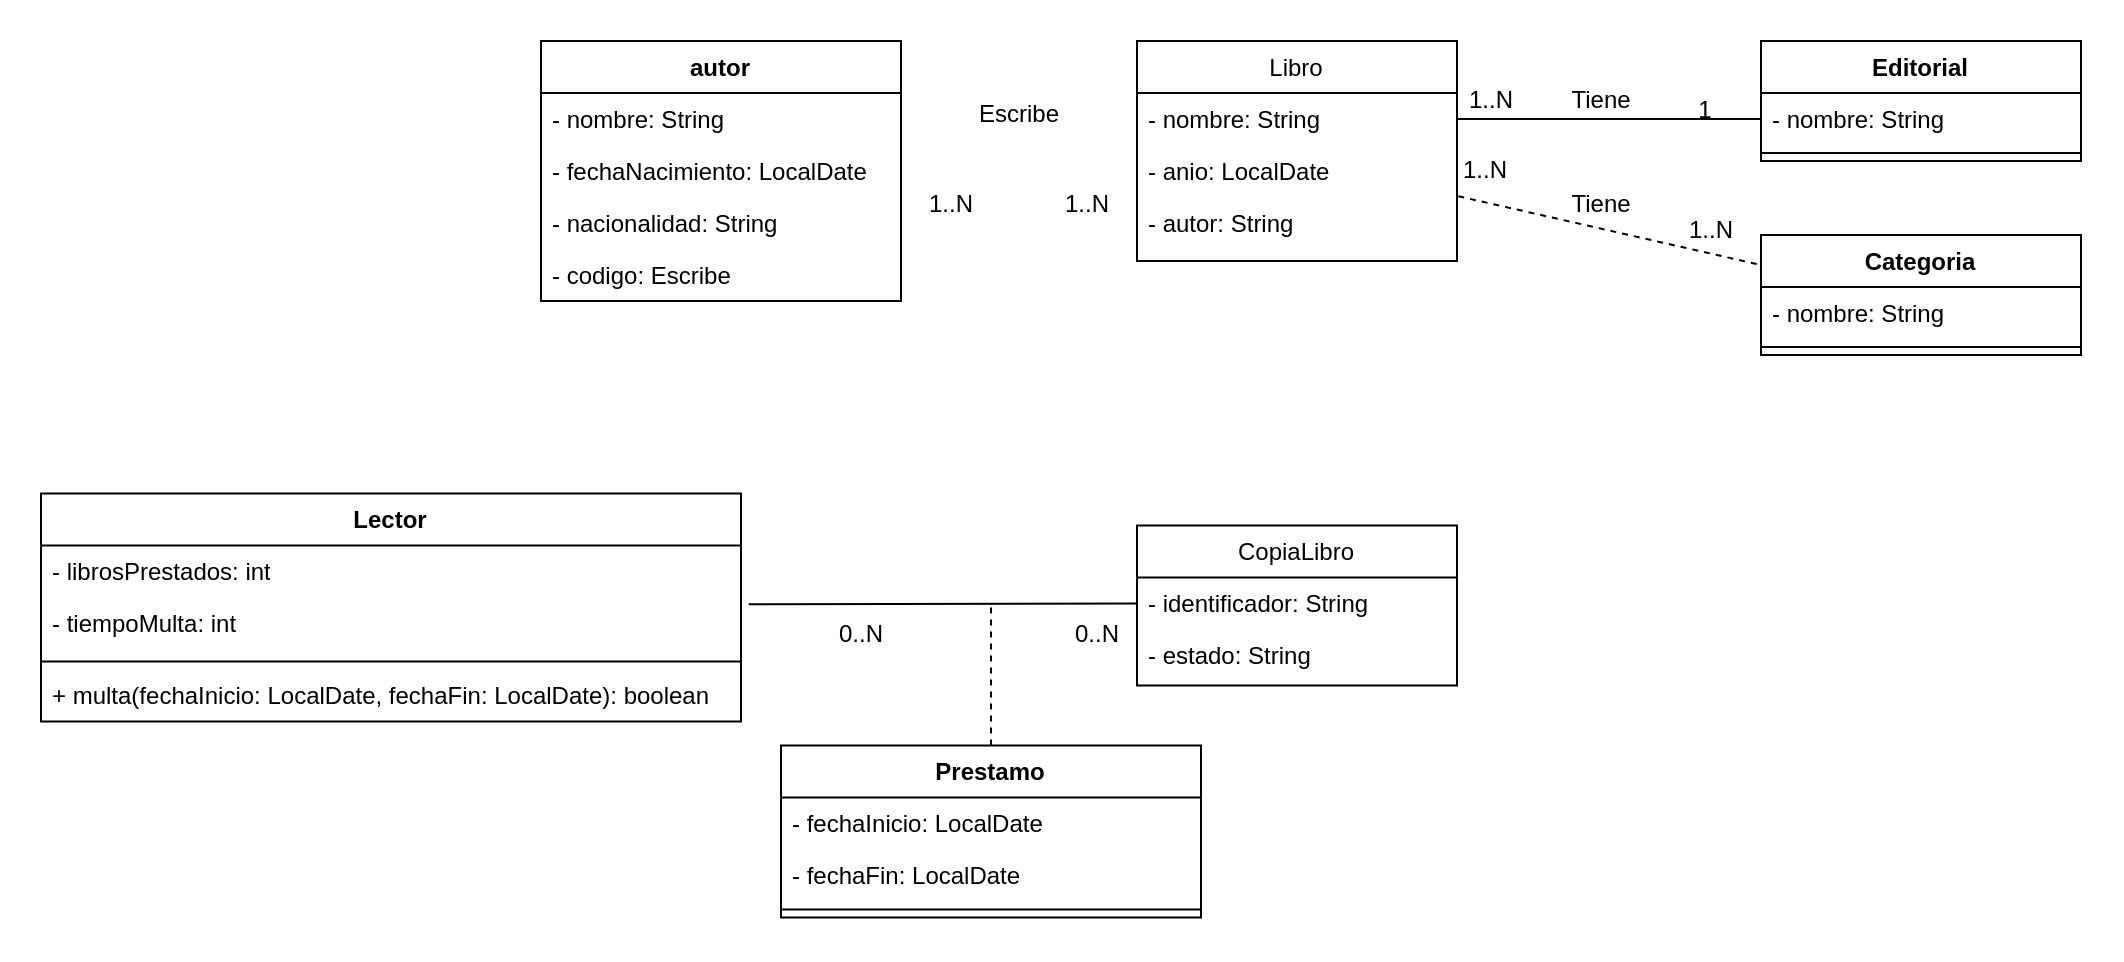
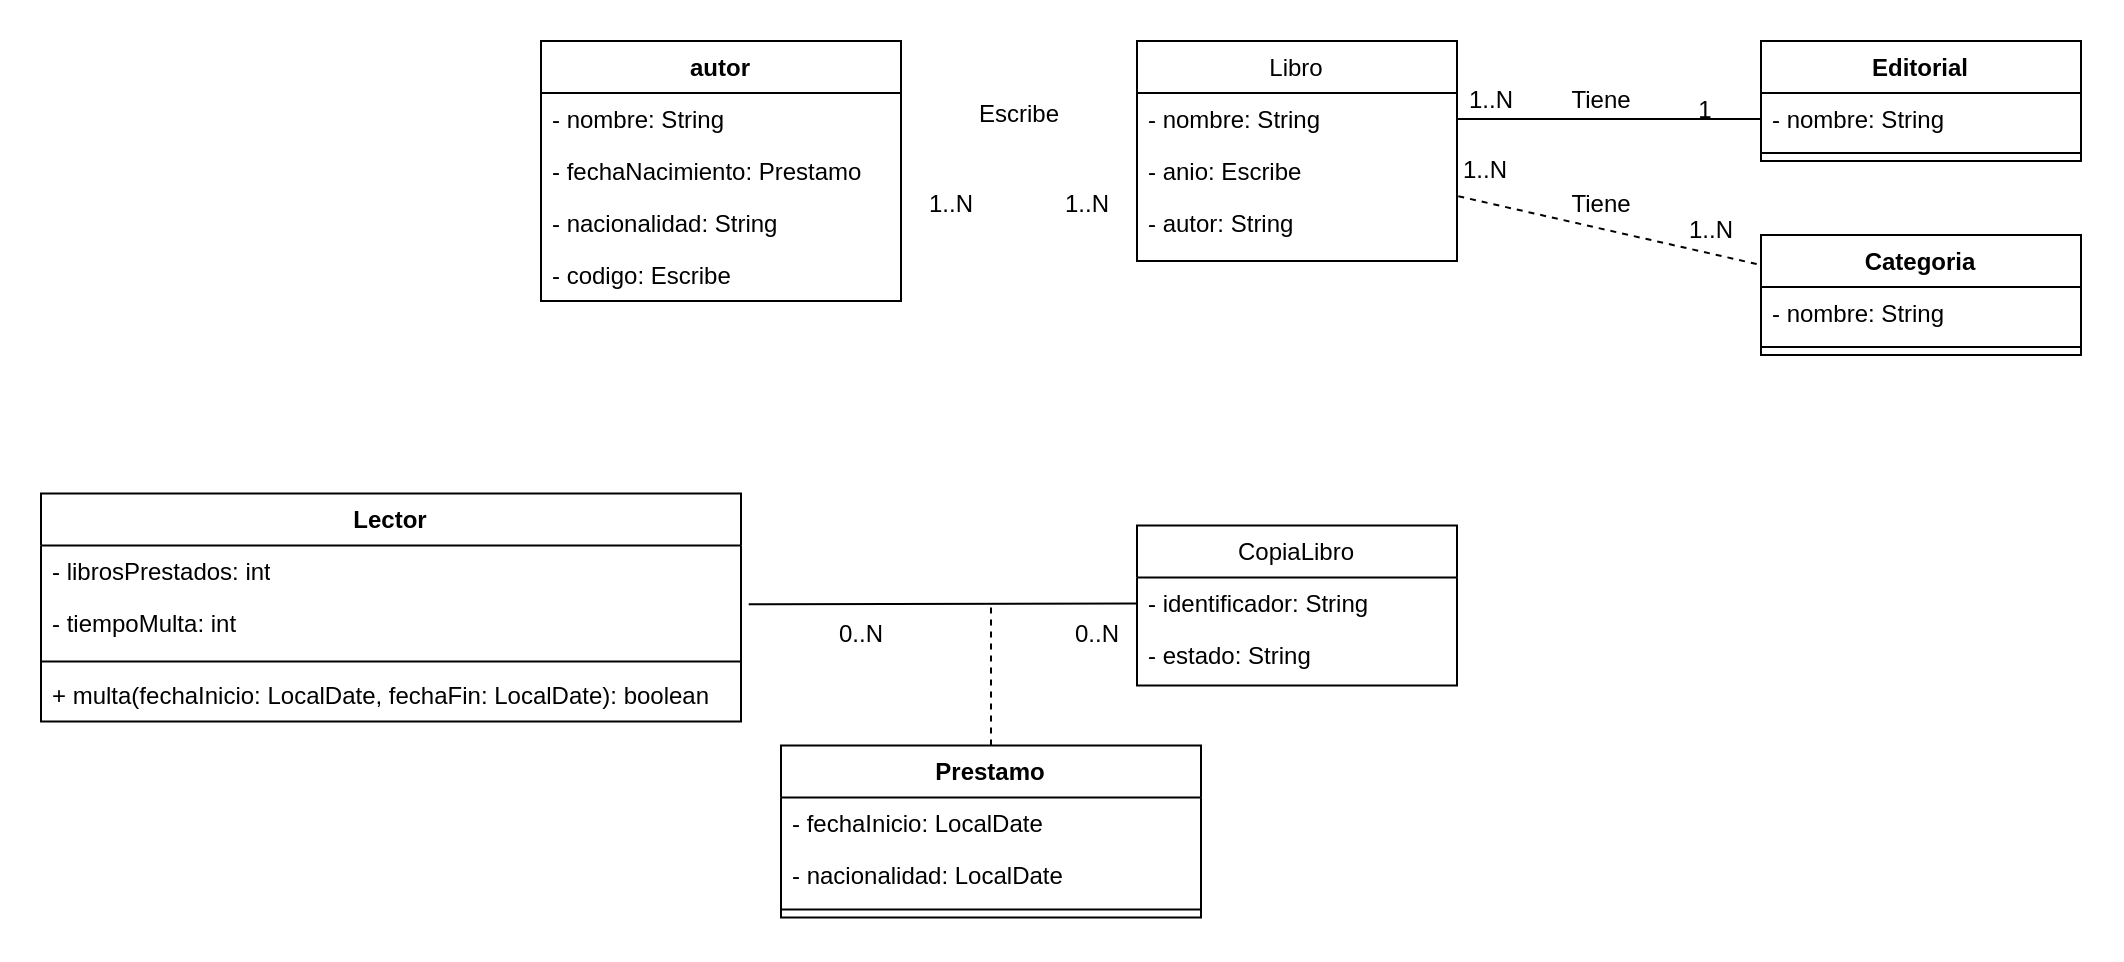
  <mxCell id="0" />
  <mxCell id="1" parent="0" />
  <mxCell id="2" value="Libro" style="swimlane;fontStyle=0;align=center;verticalAlign=top;childLayout=stackLayout;horizontal=1;startSize=26;horizontalStack=0;resizeParent=1;resizeLast=0;collapsible=1;marginBottom=0;rounded=0;shadow=0;strokeWidth=1;" parent="1" vertex="1"><mxGeometry x="568" y="20" width="160" height="110" as="geometry"><mxRectangle x="550" y="140" width="160" height="26" as="alternateBounds" /></mxGeometry></mxCell>
  <mxCell id="3" value="- nombre: String  " style="text;align=left;verticalAlign=top;spacingLeft=4;spacingRight=4;overflow=hidden;rotatable=0;points=[[0,0.5],[1,0.5]];portConstraint=eastwest;" parent="2" vertex="1"><mxGeometry y="26" width="160" height="26" as="geometry" /></mxCell>
- <mxCell id="4" value="- anio: LocalDate " style="text;align=left;verticalAlign=top;spacingLeft=4;spacingRight=4;overflow=hidden;rotatable=0;points=[[0,0.5],[1,0.5]];portConstraint=eastwest;" parent="2" vertex="1"><mxGeometry y="52" width="160" height="26" as="geometry" /></mxCell>
+ <mxCell id="4" value="- anio: Escribe " style="text;align=left;verticalAlign=top;spacingLeft=4;spacingRight=4;overflow=hidden;rotatable=0;points=[[0,0.5],[1,0.5]];portConstraint=eastwest;" parent="2" vertex="1"><mxGeometry y="52" width="160" height="26" as="geometry" /></mxCell>
  <mxCell id="5" value="- autor: String  " style="text;align=left;verticalAlign=top;spacingLeft=4;spacingRight=4;overflow=hidden;rotatable=0;points=[[0,0.5],[1,0.5]];portConstraint=eastwest;" parent="2" vertex="1"><mxGeometry y="78" width="160" height="26" as="geometry" /></mxCell>
  <mxCell id="6" value="autor" style="swimlane;fontStyle=1;align=center;verticalAlign=top;childLayout=stackLayout;horizontal=1;startSize=26;horizontalStack=0;resizeParent=1;resizeParentMax=0;resizeLast=0;collapsible=1;marginBottom=0;whiteSpace=wrap;html=1;" parent="1" vertex="1"><mxGeometry x="270" y="20" width="180" height="130" as="geometry" /></mxCell>
  <mxCell id="7" value="- nombre: String" style="text;strokeColor=none;fillColor=none;align=left;verticalAlign=top;spacingLeft=4;spacingRight=4;overflow=hidden;rotatable=0;points=[[0,0.5],[1,0.5]];portConstraint=eastwest;whiteSpace=wrap;html=1;" parent="6" vertex="1"><mxGeometry y="26" width="180" height="26" as="geometry" /></mxCell>
- <mxCell id="8" value="- fechaNacimiento: LocalDate" style="text;strokeColor=none;fillColor=none;align=left;verticalAlign=top;spacingLeft=4;spacingRight=4;overflow=hidden;rotatable=0;points=[[0,0.5],[1,0.5]];portConstraint=eastwest;whiteSpace=wrap;html=1;" parent="6" vertex="1"><mxGeometry y="52" width="180" height="26" as="geometry" /></mxCell>
+ <mxCell id="8" value="- fechaNacimiento: Prestamo" style="text;strokeColor=none;fillColor=none;align=left;verticalAlign=top;spacingLeft=4;spacingRight=4;overflow=hidden;rotatable=0;points=[[0,0.5],[1,0.5]];portConstraint=eastwest;whiteSpace=wrap;html=1;" parent="6" vertex="1"><mxGeometry y="52" width="180" height="26" as="geometry" /></mxCell>
  <mxCell id="9" value="- nacionalidad: String" style="text;strokeColor=none;fillColor=none;align=left;verticalAlign=top;spacingLeft=4;spacingRight=4;overflow=hidden;rotatable=0;points=[[0,0.5],[1,0.5]];portConstraint=eastwest;whiteSpace=wrap;html=1;" parent="6" vertex="1"><mxGeometry y="78" width="180" height="26" as="geometry" /></mxCell>
  <mxCell id="10" value="- codigo: Escribe" style="text;strokeColor=none;fillColor=none;align=left;verticalAlign=top;spacingLeft=4;spacingRight=4;overflow=hidden;rotatable=0;points=[[0,0.5],[1,0.5]];portConstraint=eastwest;whiteSpace=wrap;html=1;" parent="6" vertex="1"><mxGeometry y="104" width="180" height="26" as="geometry" /></mxCell>
  <mxCell id="11" value="CopiaLibro" style="swimlane;fontStyle=0;align=center;verticalAlign=top;childLayout=stackLayout;horizontal=1;startSize=26;horizontalStack=0;resizeParent=1;resizeLast=0;collapsible=1;marginBottom=0;rounded=0;shadow=0;strokeWidth=1;" parent="1" vertex="1"><mxGeometry x="568" y="262.23" width="160" height="80" as="geometry"><mxRectangle x="550" y="140" width="160" height="26" as="alternateBounds" /></mxGeometry></mxCell>
  <mxCell id="12" value="- identificador: String  " style="text;align=left;verticalAlign=top;spacingLeft=4;spacingRight=4;overflow=hidden;rotatable=0;points=[[0,0.5],[1,0.5]];portConstraint=eastwest;" parent="11" vertex="1"><mxGeometry y="26" width="160" height="26" as="geometry" /></mxCell>
  <mxCell id="13" value="- estado: String" style="text;align=left;verticalAlign=top;spacingLeft=4;spacingRight=4;overflow=hidden;rotatable=0;points=[[0,0.5],[1,0.5]];portConstraint=eastwest;" parent="11" vertex="1"><mxGeometry y="52" width="160" height="26" as="geometry" /></mxCell>
  <mxCell id="14" value="Lector" style="swimlane;fontStyle=1;align=center;verticalAlign=top;childLayout=stackLayout;horizontal=1;startSize=26;horizontalStack=0;resizeParent=1;resizeParentMax=0;resizeLast=0;collapsible=1;marginBottom=0;whiteSpace=wrap;html=1;" parent="1" vertex="1"><mxGeometry x="20" y="246.23" width="350" height="114" as="geometry" /></mxCell>
  <mxCell id="15" value="- librosPrestados: int" style="text;strokeColor=none;fillColor=none;align=left;verticalAlign=top;spacingLeft=4;spacingRight=4;overflow=hidden;rotatable=0;points=[[0,0.5],[1,0.5]];portConstraint=eastwest;whiteSpace=wrap;html=1;" parent="14" vertex="1"><mxGeometry y="26" width="350" height="26" as="geometry" /></mxCell>
  <mxCell id="16" value="- tiempoMulta: int" style="text;strokeColor=none;fillColor=none;align=left;verticalAlign=top;spacingLeft=4;spacingRight=4;overflow=hidden;rotatable=0;points=[[0,0.5],[1,0.5]];portConstraint=eastwest;whiteSpace=wrap;html=1;" vertex="1" parent="14"><mxGeometry y="52" width="350" height="28" as="geometry" /></mxCell>
  <mxCell id="17" value="" style="line;strokeWidth=1;fillColor=none;align=left;verticalAlign=middle;spacingTop=-1;spacingLeft=3;spacingRight=3;rotatable=0;labelPosition=right;points=[];portConstraint=eastwest;strokeColor=inherit;" parent="14" vertex="1"><mxGeometry y="80" width="350" height="8" as="geometry" /></mxCell>
  <mxCell id="18" value="+ multa(fechaInicio: LocalDate, fechaFin: LocalDate): boolean" style="text;strokeColor=none;fillColor=none;align=left;verticalAlign=top;spacingLeft=4;spacingRight=4;overflow=hidden;rotatable=0;points=[[0,0.5],[1,0.5]];portConstraint=eastwest;whiteSpace=wrap;html=1;" parent="14" vertex="1"><mxGeometry y="88" width="350" height="26" as="geometry" /></mxCell>
  <mxCell id="19" value="Escribe" style="text;html=1;align=center;verticalAlign=middle;resizable=0;points=[];autosize=1;strokeColor=none;fillColor=none;" parent="1" vertex="1"><mxGeometry x="479" y="42" width="60" height="30" as="geometry" /></mxCell>
  <mxCell id="20" value="1..N" style="text;html=1;align=center;verticalAlign=middle;resizable=0;points=[];autosize=1;strokeColor=none;fillColor=none;" parent="1" vertex="1"><mxGeometry x="518" y="87" width="50" height="30" as="geometry" /></mxCell>
  <mxCell id="21" value="1..N" style="text;html=1;align=center;verticalAlign=middle;resizable=0;points=[];autosize=1;strokeColor=none;fillColor=none;" parent="1" vertex="1"><mxGeometry x="450" y="87" width="50" height="30" as="geometry" /></mxCell>
  <mxCell id="22" value="Prestamo" style="swimlane;fontStyle=1;align=center;verticalAlign=top;childLayout=stackLayout;horizontal=1;startSize=26;horizontalStack=0;resizeParent=1;resizeParentMax=0;resizeLast=0;collapsible=1;marginBottom=0;whiteSpace=wrap;html=1;" parent="1" vertex="1"><mxGeometry x="390" y="372.23" width="210" height="86" as="geometry" /></mxCell>
  <mxCell id="23" value="- fechaInicio: LocalDate" style="text;strokeColor=none;fillColor=none;align=left;verticalAlign=top;spacingLeft=4;spacingRight=4;overflow=hidden;rotatable=0;points=[[0,0.5],[1,0.5]];portConstraint=eastwest;whiteSpace=wrap;html=1;" parent="22" vertex="1"><mxGeometry y="26" width="210" height="26" as="geometry" /></mxCell>
- <mxCell id="24" value="- fechaFin: LocalDate" style="text;strokeColor=none;fillColor=none;align=left;verticalAlign=top;spacingLeft=4;spacingRight=4;overflow=hidden;rotatable=0;points=[[0,0.5],[1,0.5]];portConstraint=eastwest;whiteSpace=wrap;html=1;" vertex="1" parent="22"><mxGeometry y="52" width="210" height="26" as="geometry" /></mxCell>
+ <mxCell id="24" value="- nacionalidad: LocalDate" style="text;strokeColor=none;fillColor=none;align=left;verticalAlign=top;spacingLeft=4;spacingRight=4;overflow=hidden;rotatable=0;points=[[0,0.5],[1,0.5]];portConstraint=eastwest;whiteSpace=wrap;html=1;" vertex="1" parent="22"><mxGeometry y="52" width="210" height="26" as="geometry" /></mxCell>
  <mxCell id="25" value="" style="line;strokeWidth=1;fillColor=none;align=left;verticalAlign=middle;spacingTop=-1;spacingLeft=3;spacingRight=3;rotatable=0;labelPosition=right;points=[];portConstraint=eastwest;strokeColor=inherit;" parent="22" vertex="1"><mxGeometry y="78" width="210" height="8" as="geometry" /></mxCell>
  <mxCell id="26" value="" style="endArrow=none;html=1;rounded=0;exitX=1.011;exitY=0.121;exitDx=0;exitDy=0;entryX=0;entryY=0.5;entryDx=0;entryDy=0;exitPerimeter=0;" parent="1" target="12" edge="1"><mxGeometry width="50" height="50" relative="1" as="geometry"><mxPoint x="373.85" y="301.618" as="sourcePoint" /><mxPoint x="538" y="300.23" as="targetPoint" /></mxGeometry></mxCell>
  <mxCell id="27" value="0..N" style="text;html=1;align=center;verticalAlign=middle;resizable=0;points=[];autosize=1;strokeColor=none;fillColor=none;" parent="1" vertex="1"><mxGeometry x="523" y="302.23" width="50" height="30" as="geometry" /></mxCell>
  <mxCell id="28" value="0..N" style="text;html=1;align=center;verticalAlign=middle;resizable=0;points=[];autosize=1;strokeColor=none;fillColor=none;" parent="1" vertex="1"><mxGeometry x="405" y="302.23" width="50" height="30" as="geometry" /></mxCell>
  <mxCell id="29" value="" style="endArrow=none;dashed=1;html=1;rounded=0;exitX=0.5;exitY=0;exitDx=0;exitDy=0;" parent="1" source="22" edge="1"><mxGeometry width="50" height="50" relative="1" as="geometry"><mxPoint x="480" y="332.23" as="sourcePoint" /><mxPoint x="495" y="302.23" as="targetPoint" /></mxGeometry></mxCell>
  <mxCell id="30" value="Editorial" style="swimlane;fontStyle=1;align=center;verticalAlign=top;childLayout=stackLayout;horizontal=1;startSize=26;horizontalStack=0;resizeParent=1;resizeParentMax=0;resizeLast=0;collapsible=1;marginBottom=0;whiteSpace=wrap;html=1;" vertex="1" parent="1"><mxGeometry x="880" y="20" width="160" height="60" as="geometry" /></mxCell>
  <mxCell id="31" value="- nombre: String" style="text;strokeColor=none;fillColor=none;align=left;verticalAlign=top;spacingLeft=4;spacingRight=4;overflow=hidden;rotatable=0;points=[[0,0.5],[1,0.5]];portConstraint=eastwest;whiteSpace=wrap;html=1;" vertex="1" parent="30"><mxGeometry y="26" width="160" height="26" as="geometry" /></mxCell>
  <mxCell id="32" value="" style="line;strokeWidth=1;fillColor=none;align=left;verticalAlign=middle;spacingTop=-1;spacingLeft=3;spacingRight=3;rotatable=0;labelPosition=right;points=[];portConstraint=eastwest;strokeColor=inherit;" vertex="1" parent="30"><mxGeometry y="52" width="160" height="8" as="geometry" /></mxCell>
  <mxCell id="33" value="Categoria" style="swimlane;fontStyle=1;align=center;verticalAlign=top;childLayout=stackLayout;horizontal=1;startSize=26;horizontalStack=0;resizeParent=1;resizeParentMax=0;resizeLast=0;collapsible=1;marginBottom=0;whiteSpace=wrap;html=1;" vertex="1" parent="1"><mxGeometry x="880" y="117" width="160" height="60" as="geometry" /></mxCell>
  <mxCell id="34" value="- nombre: String" style="text;strokeColor=none;fillColor=none;align=left;verticalAlign=top;spacingLeft=4;spacingRight=4;overflow=hidden;rotatable=0;points=[[0,0.5],[1,0.5]];portConstraint=eastwest;whiteSpace=wrap;html=1;" vertex="1" parent="33"><mxGeometry y="26" width="160" height="26" as="geometry" /></mxCell>
  <mxCell id="35" value="" style="line;strokeWidth=1;fillColor=none;align=left;verticalAlign=middle;spacingTop=-1;spacingLeft=3;spacingRight=3;rotatable=0;labelPosition=right;points=[];portConstraint=eastwest;strokeColor=inherit;" vertex="1" parent="33"><mxGeometry y="52" width="160" height="8" as="geometry" /></mxCell>
  <mxCell id="36" value="" style="endArrow=none;html=1;rounded=0;exitX=1;exitY=0.5;exitDx=0;exitDy=0;entryX=0;entryY=0.5;entryDx=0;entryDy=0;" edge="1" parent="1" source="3" target="31"><mxGeometry width="50" height="50" relative="1" as="geometry"><mxPoint x="740" y="180" as="sourcePoint" /><mxPoint x="790" y="130" as="targetPoint" /></mxGeometry></mxCell>
  <mxCell id="37" value="" style="endArrow=none;html=1;rounded=0;exitX=1.004;exitY=-0.015;exitDx=0;exitDy=0;entryX=0;entryY=0.25;entryDx=0;entryDy=0;exitPerimeter=0;dashed=1;" edge="1" parent="1" source="5" target="33"><mxGeometry width="50" height="50" relative="1" as="geometry"><mxPoint x="738" y="69" as="sourcePoint" /><mxPoint x="810" y="69" as="targetPoint" /></mxGeometry></mxCell>
  <mxCell id="38" value="Tiene" style="text;html=1;align=center;verticalAlign=middle;resizable=0;points=[];autosize=1;strokeColor=none;fillColor=none;" vertex="1" parent="1"><mxGeometry x="775" y="35" width="50" height="30" as="geometry" /></mxCell>
  <mxCell id="39" value="1" style="text;html=1;align=center;verticalAlign=middle;resizable=0;points=[];autosize=1;strokeColor=none;fillColor=none;" vertex="1" parent="1"><mxGeometry x="837" y="40" width="30" height="30" as="geometry" /></mxCell>
  <mxCell id="40" value="1..N" style="text;html=1;align=center;verticalAlign=middle;resizable=0;points=[];autosize=1;strokeColor=none;fillColor=none;" vertex="1" parent="1"><mxGeometry x="720" y="35" width="50" height="30" as="geometry" /></mxCell>
  <mxCell id="41" value="Tiene" style="text;html=1;align=center;verticalAlign=middle;resizable=0;points=[];autosize=1;strokeColor=none;fillColor=none;" vertex="1" parent="1"><mxGeometry x="775" y="87" width="50" height="30" as="geometry" /></mxCell>
  <mxCell id="42" value="1..N" style="text;html=1;align=center;verticalAlign=middle;resizable=0;points=[];autosize=1;strokeColor=none;fillColor=none;" vertex="1" parent="1"><mxGeometry x="830" y="100" width="50" height="30" as="geometry" /></mxCell>
  <mxCell id="43" value="1..N" style="text;html=1;align=center;verticalAlign=middle;resizable=0;points=[];autosize=1;strokeColor=none;fillColor=none;" vertex="1" parent="1"><mxGeometry x="716.5" y="70" width="50" height="30" as="geometry" /></mxCell>
